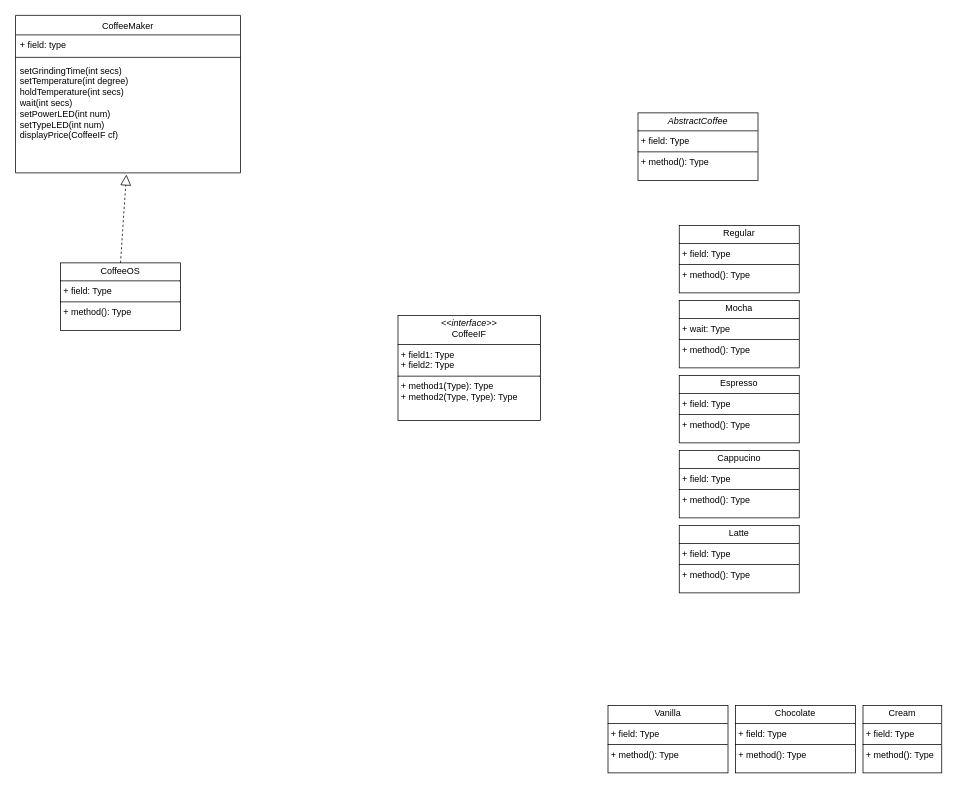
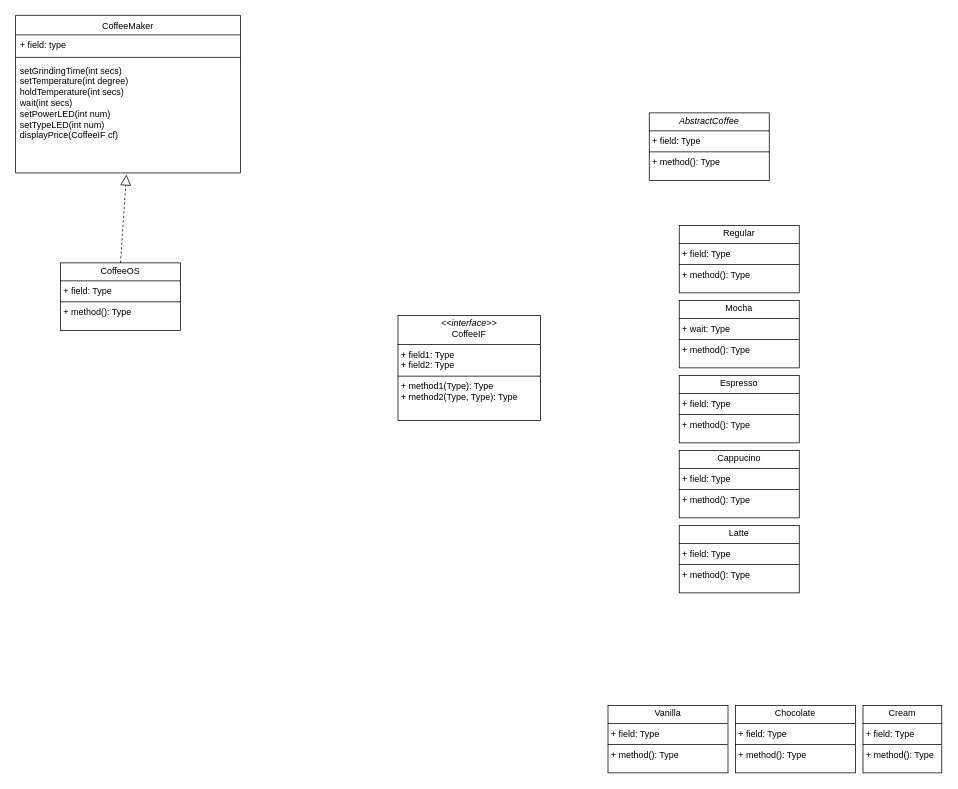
  <mxCell id="0" />
  <mxCell id="1" parent="0" />
  <mxCell id="2" value="&lt;span style=&quot;font-weight: normal;&quot;&gt;CoffeeMaker&lt;/span&gt;" style="swimlane;fontStyle=1;align=center;verticalAlign=top;childLayout=stackLayout;horizontal=1;startSize=26;horizontalStack=0;resizeParent=1;resizeParentMax=0;resizeLast=0;collapsible=1;marginBottom=0;whiteSpace=wrap;html=1;" vertex="1" parent="1"><mxGeometry x="20" y="20" width="300" height="210" as="geometry"><mxRectangle x="250" y="160" width="70" height="30" as="alternateBounds" /></mxGeometry></mxCell>
  <mxCell id="3" value="+ field: type" style="text;strokeColor=none;fillColor=none;align=left;verticalAlign=top;spacingLeft=4;spacingRight=4;overflow=hidden;rotatable=0;points=[[0,0.5],[1,0.5]];portConstraint=eastwest;whiteSpace=wrap;html=1;" vertex="1" parent="2"><mxGeometry y="26" width="300" height="26" as="geometry" /></mxCell>
  <mxCell id="4" value="" style="line;strokeWidth=1;fillColor=none;align=left;verticalAlign=middle;spacingTop=-1;spacingLeft=3;spacingRight=3;rotatable=0;labelPosition=right;points=[];portConstraint=eastwest;strokeColor=inherit;" vertex="1" parent="2"><mxGeometry y="52" width="300" height="8" as="geometry" /></mxCell>
  <mxCell id="5" value="setGrindingTime(int secs)&lt;div&gt;setTemperature(int degree)&lt;/div&gt;&lt;div&gt;&lt;div&gt;holdTemperature(int secs)&lt;br&gt;&lt;/div&gt;&lt;div&gt;wait(int secs)&lt;/div&gt;&lt;/div&gt;&lt;div&gt;setPowerLED(int num)&lt;/div&gt;&lt;div&gt;setTypeLED(int num)&lt;/div&gt;&lt;div&gt;displayPrice(CoffeeIF cf)&lt;/div&gt;&lt;div&gt;&lt;br&gt;&lt;/div&gt;" style="text;strokeColor=none;fillColor=none;align=left;verticalAlign=top;spacingLeft=4;spacingRight=4;overflow=hidden;rotatable=0;points=[[0,0.5],[1,0.5]];portConstraint=eastwest;whiteSpace=wrap;html=1;" vertex="1" parent="2"><mxGeometry y="60" width="300" height="150" as="geometry" /></mxCell>
  <mxCell id="6" value="&lt;p style=&quot;margin:0px;margin-top:4px;text-align:center;&quot;&gt;&lt;i&gt;&amp;lt;&amp;lt;interface&amp;gt;&amp;gt;&lt;/i&gt;&lt;br&gt;CoffeeIF&lt;/p&gt;&lt;hr size=&quot;1&quot; style=&quot;border-style:solid;&quot;&gt;&lt;p style=&quot;margin:0px;margin-left:4px;&quot;&gt;+ field1: Type&lt;br&gt;+ field2: Type&lt;/p&gt;&lt;hr size=&quot;1&quot; style=&quot;border-style:solid;&quot;&gt;&lt;p style=&quot;margin:0px;margin-left:4px;&quot;&gt;+ method1(Type): Type&lt;br&gt;+ method2(Type, Type): Type&lt;/p&gt;" style="verticalAlign=top;align=left;overflow=fill;html=1;whiteSpace=wrap;" vertex="1" parent="1"><mxGeometry x="530" y="420" width="190" height="140" as="geometry" /></mxCell>
  <mxCell id="7" value="&lt;p style=&quot;margin:0px;margin-top:4px;text-align:center;&quot;&gt;Regular&lt;/p&gt;&lt;hr size=&quot;1&quot; style=&quot;border-style:solid;&quot;&gt;&lt;p style=&quot;margin:0px;margin-left:4px;&quot;&gt;+ field: Type&lt;/p&gt;&lt;hr size=&quot;1&quot; style=&quot;border-style:solid;&quot;&gt;&lt;p style=&quot;margin:0px;margin-left:4px;&quot;&gt;+ method(): Type&lt;/p&gt;" style="verticalAlign=top;align=left;overflow=fill;html=1;whiteSpace=wrap;" vertex="1" parent="1"><mxGeometry x="905" y="300" width="160" height="90" as="geometry" /></mxCell>
  <mxCell id="8" value="&lt;p style=&quot;margin:0px;margin-top:4px;text-align:center;&quot;&gt;Mocha&lt;/p&gt;&lt;hr size=&quot;1&quot; style=&quot;border-style:solid;&quot;&gt;&lt;p style=&quot;margin:0px;margin-left:4px;&quot;&gt;+ wait: Type&lt;/p&gt;&lt;hr size=&quot;1&quot; style=&quot;border-style:solid;&quot;&gt;&lt;p style=&quot;margin:0px;margin-left:4px;&quot;&gt;+ method(): Type&lt;/p&gt;" style="verticalAlign=top;align=left;overflow=fill;html=1;whiteSpace=wrap;" vertex="1" parent="1"><mxGeometry x="905" y="400" width="160" height="90" as="geometry" /></mxCell>
  <mxCell id="9" value="&lt;p style=&quot;margin:0px;margin-top:4px;text-align:center;&quot;&gt;Latte&lt;/p&gt;&lt;hr size=&quot;1&quot; style=&quot;border-style:solid;&quot;&gt;&lt;p style=&quot;margin:0px;margin-left:4px;&quot;&gt;+ field: Type&lt;/p&gt;&lt;hr size=&quot;1&quot; style=&quot;border-style:solid;&quot;&gt;&lt;p style=&quot;margin:0px;margin-left:4px;&quot;&gt;+ method(): Type&lt;/p&gt;" style="verticalAlign=top;align=left;overflow=fill;html=1;whiteSpace=wrap;" vertex="1" parent="1"><mxGeometry x="905" y="700" width="160" height="90" as="geometry" /></mxCell>
  <mxCell id="10" value="&lt;p style=&quot;margin:0px;margin-top:4px;text-align:center;&quot;&gt;Espresso&lt;/p&gt;&lt;hr size=&quot;1&quot; style=&quot;border-style:solid;&quot;&gt;&lt;p style=&quot;margin:0px;margin-left:4px;&quot;&gt;+ field: Type&lt;/p&gt;&lt;hr size=&quot;1&quot; style=&quot;border-style:solid;&quot;&gt;&lt;p style=&quot;margin:0px;margin-left:4px;&quot;&gt;+ method(): Type&lt;/p&gt;" style="verticalAlign=top;align=left;overflow=fill;html=1;whiteSpace=wrap;" vertex="1" parent="1"><mxGeometry x="905" y="500" width="160" height="90" as="geometry" /></mxCell>
  <mxCell id="11" value="&lt;p style=&quot;margin:0px;margin-top:4px;text-align:center;&quot;&gt;Cappucino&lt;/p&gt;&lt;hr size=&quot;1&quot; style=&quot;border-style:solid;&quot;&gt;&lt;p style=&quot;margin:0px;margin-left:4px;&quot;&gt;+ field: Type&lt;/p&gt;&lt;hr size=&quot;1&quot; style=&quot;border-style:solid;&quot;&gt;&lt;p style=&quot;margin:0px;margin-left:4px;&quot;&gt;+ method(): Type&lt;/p&gt;" style="verticalAlign=top;align=left;overflow=fill;html=1;whiteSpace=wrap;" vertex="1" parent="1"><mxGeometry x="905" y="600" width="160" height="90" as="geometry" /></mxCell>
  <mxCell id="12" value="&lt;p style=&quot;margin:0px;margin-top:4px;text-align:center;&quot;&gt;Cream&lt;/p&gt;&lt;hr size=&quot;1&quot; style=&quot;border-style:solid;&quot;&gt;&lt;p style=&quot;margin:0px;margin-left:4px;&quot;&gt;+ field: Type&lt;/p&gt;&lt;hr size=&quot;1&quot; style=&quot;border-style:solid;&quot;&gt;&lt;p style=&quot;margin:0px;margin-left:4px;&quot;&gt;+ method(): Type&lt;/p&gt;" style="verticalAlign=top;align=left;overflow=fill;html=1;whiteSpace=wrap;" vertex="1" parent="1"><mxGeometry x="1150" y="940" width="105" height="90" as="geometry" /></mxCell>
  <mxCell id="13" value="&lt;p style=&quot;margin:0px;margin-top:4px;text-align:center;&quot;&gt;Vanilla&lt;/p&gt;&lt;hr size=&quot;1&quot; style=&quot;border-style:solid;&quot;&gt;&lt;p style=&quot;margin:0px;margin-left:4px;&quot;&gt;+ field: Type&lt;/p&gt;&lt;hr size=&quot;1&quot; style=&quot;border-style:solid;&quot;&gt;&lt;p style=&quot;margin:0px;margin-left:4px;&quot;&gt;+ method(): Type&lt;/p&gt;" style="verticalAlign=top;align=left;overflow=fill;html=1;whiteSpace=wrap;" vertex="1" parent="1"><mxGeometry x="810" y="940" width="160" height="90" as="geometry" /></mxCell>
  <mxCell id="14" value="&lt;p style=&quot;margin:0px;margin-top:4px;text-align:center;&quot;&gt;Chocolate&lt;/p&gt;&lt;hr size=&quot;1&quot; style=&quot;border-style:solid;&quot;&gt;&lt;p style=&quot;margin:0px;margin-left:4px;&quot;&gt;+ field: Type&lt;/p&gt;&lt;hr size=&quot;1&quot; style=&quot;border-style:solid;&quot;&gt;&lt;p style=&quot;margin:0px;margin-left:4px;&quot;&gt;+ method(): Type&lt;/p&gt;" style="verticalAlign=top;align=left;overflow=fill;html=1;whiteSpace=wrap;" vertex="1" parent="1"><mxGeometry x="980" y="940" width="160" height="90" as="geometry" /></mxCell>
- <mxCell id="15" value="&lt;p style=&quot;margin:0px;margin-top:4px;text-align:center;&quot;&gt;&lt;i style=&quot;&quot;&gt;AbstractCoffee&lt;/i&gt;&lt;/p&gt;&lt;hr size=&quot;1&quot; style=&quot;border-style:solid;&quot;&gt;&lt;p style=&quot;margin:0px;margin-left:4px;&quot;&gt;+ field: Type&lt;/p&gt;&lt;hr size=&quot;1&quot; style=&quot;border-style:solid;&quot;&gt;&lt;p style=&quot;margin:0px;margin-left:4px;&quot;&gt;+ method(): Type&lt;/p&gt;" style="verticalAlign=top;align=left;overflow=fill;html=1;whiteSpace=wrap;" vertex="1" parent="1"><mxGeometry x="850" y="150" width="160" height="90" as="geometry" /></mxCell>
+ <mxCell id="15" value="&lt;p style=&quot;margin:0px;margin-top:4px;text-align:center;&quot;&gt;&lt;i style=&quot;&quot;&gt;AbstractCoffee&lt;/i&gt;&lt;/p&gt;&lt;hr size=&quot;1&quot; style=&quot;border-style:solid;&quot;&gt;&lt;p style=&quot;margin:0px;margin-left:4px;&quot;&gt;+ field: Type&lt;/p&gt;&lt;hr size=&quot;1&quot; style=&quot;border-style:solid;&quot;&gt;&lt;p style=&quot;margin:0px;margin-left:4px;&quot;&gt;+ method(): Type&lt;/p&gt;" style="verticalAlign=top;align=left;overflow=fill;html=1;whiteSpace=wrap;" vertex="1" parent="1"><mxGeometry x="865" y="150" width="160" height="90" as="geometry" /></mxCell>
  <mxCell id="16" value="&lt;p style=&quot;margin:0px;margin-top:4px;text-align:center;&quot;&gt;CoffeeOS&lt;/p&gt;&lt;hr size=&quot;1&quot; style=&quot;border-style:solid;&quot;&gt;&lt;p style=&quot;margin:0px;margin-left:4px;&quot;&gt;+ field: Type&lt;/p&gt;&lt;hr size=&quot;1&quot; style=&quot;border-style:solid;&quot;&gt;&lt;p style=&quot;margin:0px;margin-left:4px;&quot;&gt;+ method(): Type&lt;/p&gt;" style="verticalAlign=top;align=left;overflow=fill;html=1;whiteSpace=wrap;" vertex="1" parent="1"><mxGeometry x="80" y="350" width="160" height="90" as="geometry" /></mxCell>
  <mxCell id="17" value="" style="endArrow=block;dashed=1;endFill=0;endSize=12;html=1;rounded=0;exitX=0.5;exitY=0;exitDx=0;exitDy=0;entryX=0.493;entryY=1.015;entryDx=0;entryDy=0;entryPerimeter=0;" edge="1" parent="1" source="16" target="5"><mxGeometry width="160" relative="1" as="geometry"><mxPoint x="300" y="330" as="sourcePoint" /><mxPoint x="170" y="250" as="targetPoint" /></mxGeometry></mxCell>
